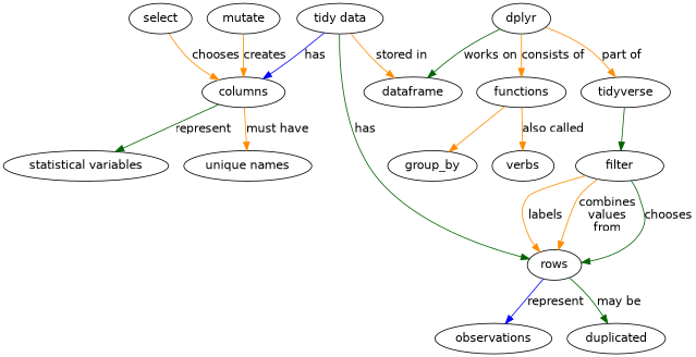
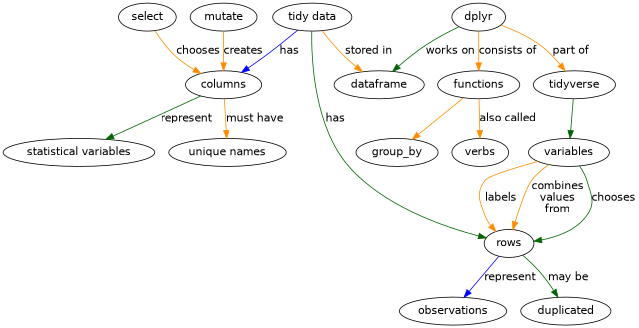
  digraph {
    fontname="DejaVu Sans"
    node [fontname="DejaVu Sans"]
    edge [color=darkorange fontname="DejaVu Sans"]
    columns
    "statistical variables"
    "unique names"
    select
    mutate
    "tidy data"
    dataframe
    rows
    observations
    duplicated
    dplyr
    tidyverse
    functions
-   filter
+   filter [label=variables]
    verbs
    group_by
    columns -> "statistical variables" [color=darkgreen label=represent]
    columns -> "unique names" [label="must have"]
    select -> columns [label=chooses]
    mutate -> columns [label=creates]
    "tidy data" -> columns [color=blue label=has]
    "tidy data" -> dataframe [label="stored in"]
    "tidy data" -> rows [color=darkgreen label=has]
    rows -> observations [color=blue label=represent]
    rows -> duplicated [color=darkgreen label="may be"]
    dplyr -> dataframe [color=darkgreen label="works on"]
    dplyr -> tidyverse [label="part of"]
    dplyr -> functions [label="consists of"]
    tidyverse -> filter [color=darkgreen]
    functions -> verbs [label="also called"]
    functions -> group_by
    filter -> rows [color=darkgreen label=chooses]
    filter -> rows [label=labels]
    filter -> rows [label="combines\nvalues\nfrom"]
  }
